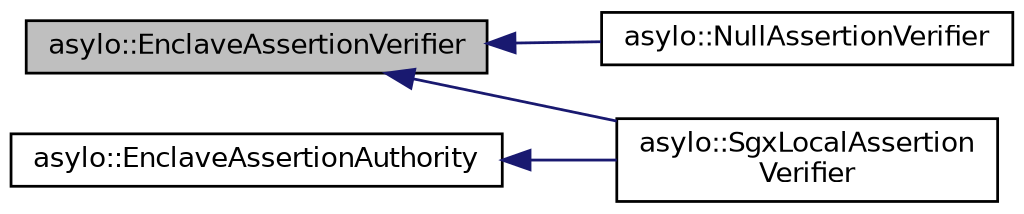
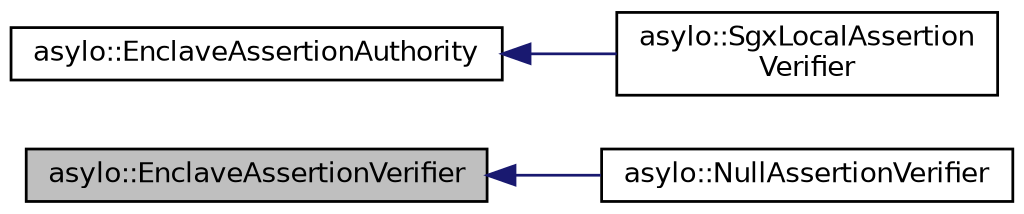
  digraph {
    rankdir=LR
    node [color=black fillcolor=white fontname=Helvetica fontsize=10 shape=record style=filled]
    edge [color=midnightblue dir=back fontname=Helvetica fontsize=10 labelfontname=Helvetica labelfontsize=10 style=solid]
    n1 [fillcolor=grey75 fontcolor=black height=0.2 label="asylo::EnclaveAssertionVerifier" width=0.4]
    n2 [height=0.2 label="asylo::NullAssertionVerifier" width=0.4]
    n3 [height=0.2 label="asylo::SgxLocalAssertion\lVerifier" width=0.4]
    n4 [height=0.2 label="asylo::EnclaveAssertionAuthority" width=0.4]
    n1 -> n2
-   n1 -> n3
    n4 -> n3
  }
